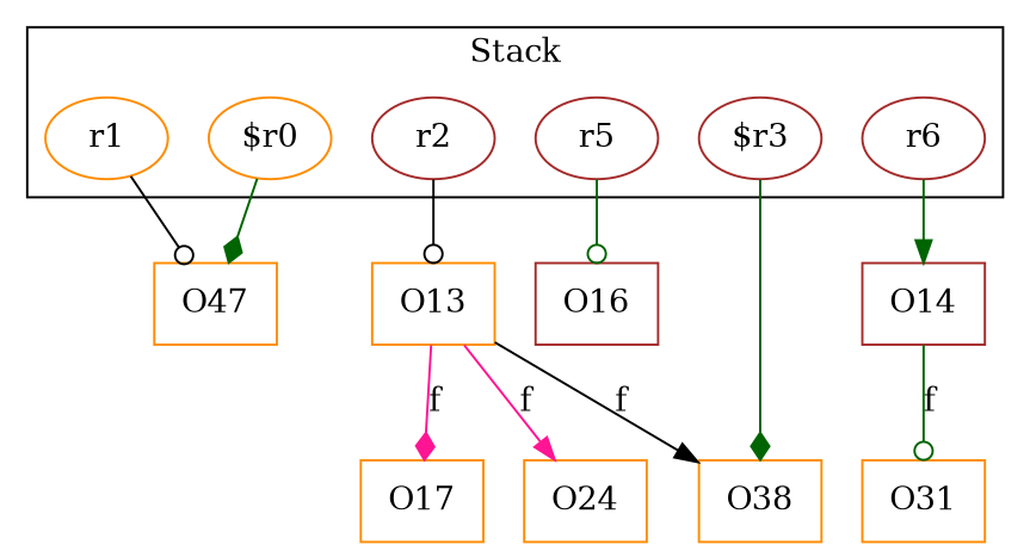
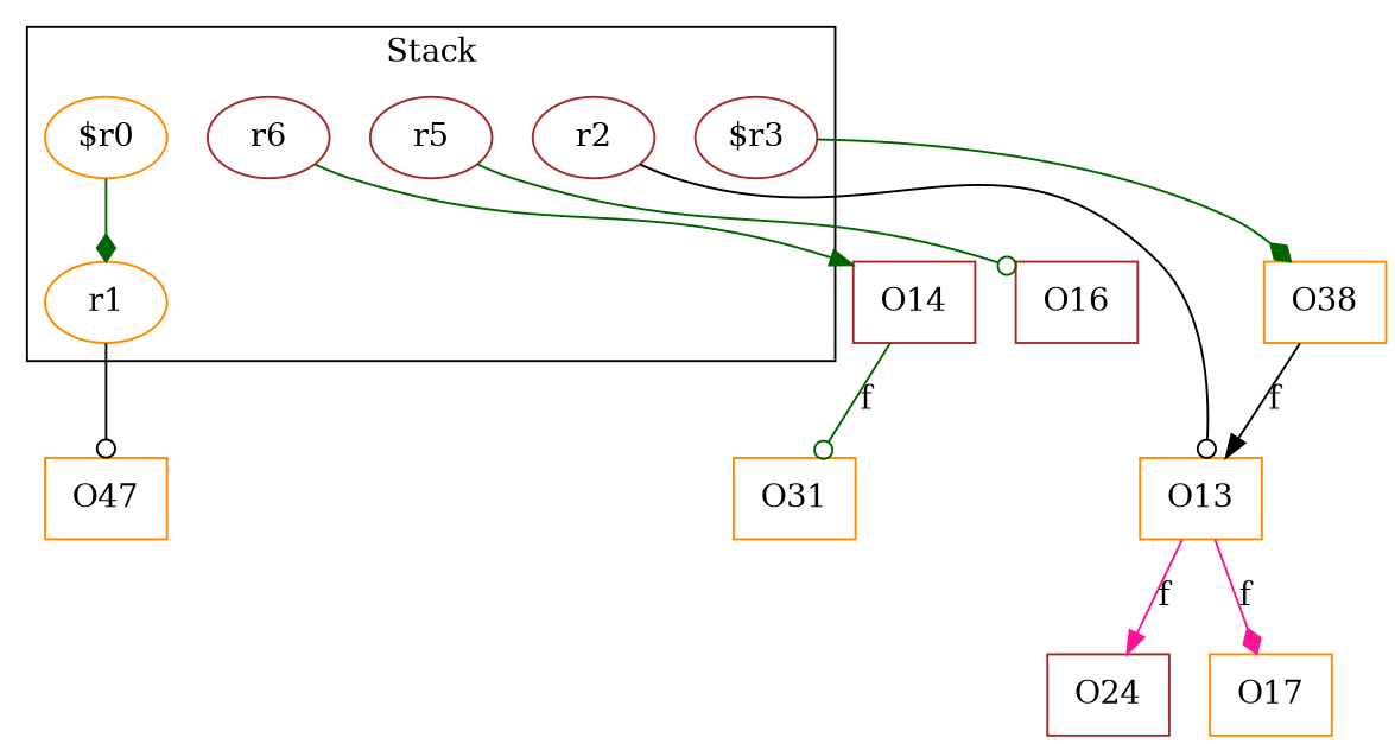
  digraph {
    rankDir=LR
    node [color=darkorange shape=box]
    edge [arrowhead=odot color=darkgreen]
    r1 [shape=""]
    r2 [color=brown shape=""]
    "$r0" [shape=""]
    r5 [color=brown shape=""]
    r6 [color=brown shape=""]
    "$r3" [color=brown shape=""]
    n7 [label=O47]
    O13
    O16 [color=brown]
    O14 [color=brown]
    O38
-   O24
+   O24 [color=brown]
    O17
    O31
    subgraph cluster_1 {
      label=Stack
      r1
      r2
      "$r0"
      r5
      r6
      "$r3"
    }
    r1 -> n7 [color=black]
    r2 -> O13 [color=black]
-   "$r0" -> n7 [arrowhead=diamond]
+   "$r0" -> r1 [arrowhead=diamond]
    r5 -> O16
    r6 -> O14 [arrowhead=normal]
    "$r3" -> O38 [arrowhead=diamond]
-   O13 -> O38 [arrowhead=normal color=black label=f weight=0.2]
+   O38 -> O13 [arrowhead=normal color=black label=f weight=0.2]
    O13 -> O24 [arrowhead=normal color=deeppink label=f weight=0.2]
    O13 -> O17 [arrowhead=diamond color=deeppink label=f weight=0.2]
    O14 -> O31 [label=f weight=0.2]
  }
